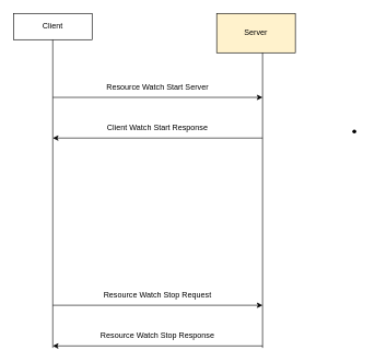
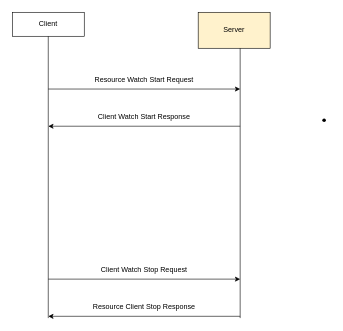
  <mxCell id="0" />
  <mxCell id="1" parent="0" />
  <mxCell id="2" value="Client" style="rounded=0;whiteSpace=wrap;html=1;" parent="1" vertex="1"><mxGeometry x="20" y="20" width="120" height="40" as="geometry" /></mxCell>
  <mxCell id="3" value="Server" style="rounded=0;whiteSpace=wrap;html=1;fillColor=#fff2cc;" parent="1" vertex="1"><mxGeometry x="330" y="20" width="120" height="60" as="geometry" /></mxCell>
  <mxCell id="4" value="" style="endArrow=none;html=1;rounded=0;entryX=0.5;entryY=1;entryDx=0;entryDy=0;" parent="1" target="2" edge="1"><mxGeometry width="50" height="50" relative="1" as="geometry"><mxPoint x="80" y="530" as="sourcePoint" /><mxPoint x="50" y="120" as="targetPoint" /></mxGeometry></mxCell>
  <mxCell id="5" value="" style="endArrow=none;html=1;rounded=0;entryX=0.5;entryY=1;entryDx=0;entryDy=0;" parent="1" edge="1"><mxGeometry width="50" height="50" relative="1" as="geometry"><mxPoint x="400" y="530" as="sourcePoint" /><mxPoint x="400" y="80" as="targetPoint" /></mxGeometry></mxCell>
- <mxCell id="6" value="Resource Watch Start Server" style="text;html=1;align=center;verticalAlign=middle;whiteSpace=wrap;rounded=0;" parent="1" vertex="1"><mxGeometry x="80" y="118" width="320" height="30" as="geometry" /></mxCell>
+ <mxCell id="6" value="Resource Watch Start Request" style="text;html=1;align=center;verticalAlign=middle;whiteSpace=wrap;rounded=0;" parent="1" vertex="1"><mxGeometry x="80" y="118" width="320" height="30" as="geometry" /></mxCell>
  <mxCell id="7" value="Client Watch Start Response" style="text;html=1;align=center;verticalAlign=middle;whiteSpace=wrap;rounded=0;" vertex="1" parent="1"><mxGeometry x="80" y="180" width="320" height="30" as="geometry" /></mxCell>
- <mxCell id="8" value="Resource Watch Stop Request" style="text;html=1;align=center;verticalAlign=middle;whiteSpace=wrap;rounded=0;" vertex="1" parent="1"><mxGeometry x="80" y="435" width="320" height="30" as="geometry" /></mxCell>
- <mxCell id="9" value="Resource Watch Stop Response" style="text;html=1;align=center;verticalAlign=middle;whiteSpace=wrap;rounded=0;" vertex="1" parent="1"><mxGeometry x="80" y="496" width="320" height="30" as="geometry" /></mxCell>
+ <mxCell id="8" value="Client Watch Stop Request" style="text;html=1;align=center;verticalAlign=middle;whiteSpace=wrap;rounded=0;" vertex="1" parent="1"><mxGeometry x="80" y="435" width="320" height="30" as="geometry" /></mxCell>
+ <mxCell id="9" value="Resource Client Stop Response" style="text;html=1;align=center;verticalAlign=middle;whiteSpace=wrap;rounded=0;" vertex="1" parent="1"><mxGeometry x="80" y="496" width="320" height="30" as="geometry" /></mxCell>
  <mxCell id="10" value="" style="shape=waypoint;sketch=0;fillStyle=solid;size=6;pointerEvents=1;points=[];fillColor=none;resizable=0;rotatable=0;perimeter=centerPerimeter;snapToPoint=1;" vertex="1" parent="1"><mxGeometry x="530" y="190" width="20" height="20" as="geometry" /></mxCell>
  <mxCell id="11" value="" style="endArrow=classic;html=1;rounded=0;exitX=0;exitY=1;exitDx=0;exitDy=0;entryX=1;entryY=1;entryDx=0;entryDy=0;" edge="1" parent="1" source="6" target="6"><mxGeometry width="50" height="50" relative="1" as="geometry"><mxPoint x="130" y="200" as="sourcePoint" /><mxPoint x="180" y="150" as="targetPoint" /></mxGeometry></mxCell>
  <mxCell id="12" value="" style="endArrow=classic;html=1;rounded=0;exitX=1;exitY=1;exitDx=0;exitDy=0;entryX=0;entryY=1;entryDx=0;entryDy=0;" edge="1" parent="1" source="7" target="7"><mxGeometry width="50" height="50" relative="1" as="geometry"><mxPoint x="240" y="280" as="sourcePoint" /><mxPoint x="290" y="230" as="targetPoint" /></mxGeometry></mxCell>
  <mxCell id="13" value="" style="endArrow=classic;html=1;rounded=0;exitX=0;exitY=1;exitDx=0;exitDy=0;entryX=1;entryY=1;entryDx=0;entryDy=0;" edge="1" parent="1"><mxGeometry width="50" height="50" relative="1" as="geometry"><mxPoint x="80" y="465" as="sourcePoint" /><mxPoint x="400" y="465" as="targetPoint" /></mxGeometry></mxCell>
  <mxCell id="14" value="" style="endArrow=classic;html=1;rounded=0;exitX=1;exitY=1;exitDx=0;exitDy=0;entryX=0;entryY=1;entryDx=0;entryDy=0;" edge="1" parent="1"><mxGeometry width="50" height="50" relative="1" as="geometry"><mxPoint x="400" y="527" as="sourcePoint" /><mxPoint x="80" y="527" as="targetPoint" /></mxGeometry></mxCell>
